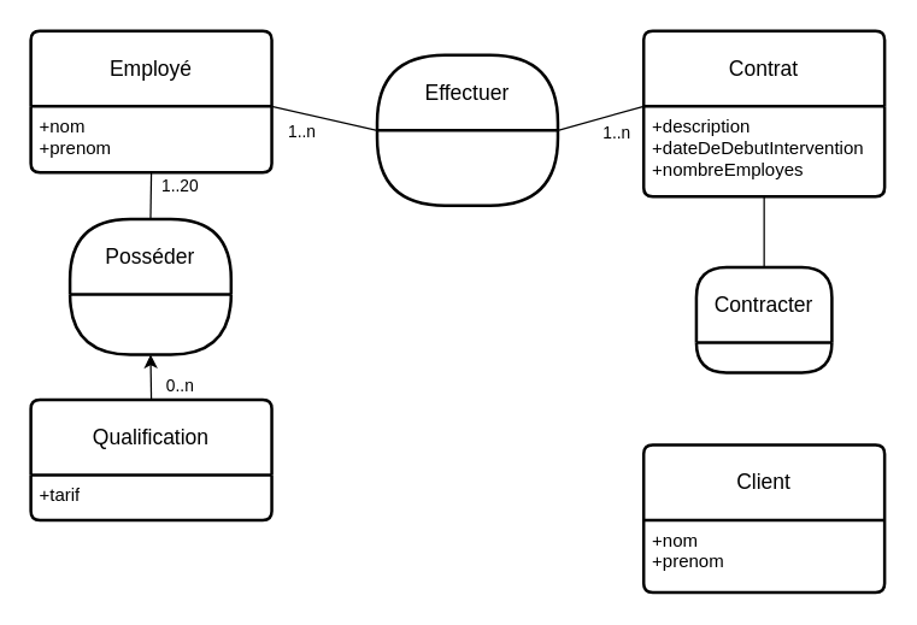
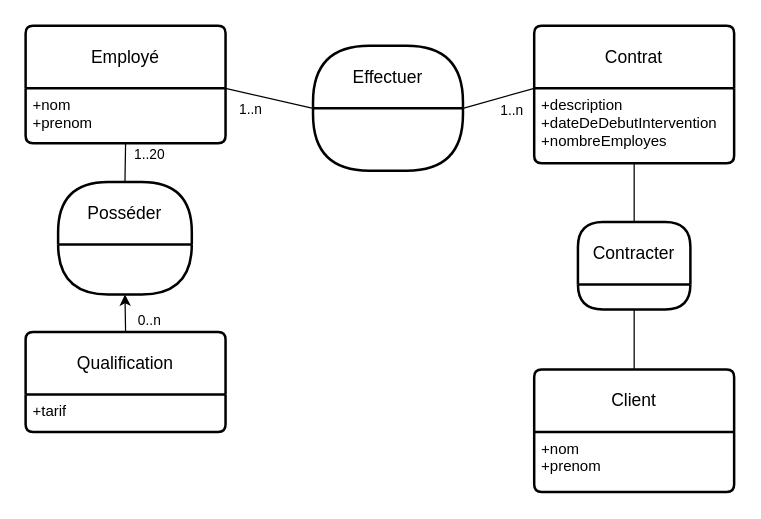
  <mxCell id="0" />
  <mxCell id="1" parent="0" />
  <mxCell id="2" value="Employé" style="swimlane;childLayout=stackLayout;horizontal=1;startSize=50;horizontalStack=0;rounded=1;fontSize=14;fontStyle=0;strokeWidth=2;resizeParent=0;resizeLast=1;shadow=0;dashed=0;align=center;arcSize=4;whiteSpace=wrap;html=1;resizable=1;rotatable=0;expand=1;absoluteArcSize=0;noLabel=0;resizeWidth=0;resizeHeight=0;movableLabel=0;backgroundOutline=0;direction=east;overflow=hidden;swimlaneLine=1;" vertex="1" parent="1"><mxGeometry x="20" y="20" width="160" height="94" as="geometry"><mxRectangle x="180" y="90" width="90" height="50" as="alternateBounds" /></mxGeometry></mxCell>
  <mxCell id="3" value="+nom&lt;br&gt;+prenom" style="align=left;strokeColor=none;fillColor=none;spacingLeft=4;fontSize=12;verticalAlign=top;resizable=1;rotatable=0;part=1;html=1;expand=1;absoluteArcSize=0;noLabel=0;resizeWidth=0;resizeHeight=0;movableLabel=0;backgroundOutline=0;direction=east;overflow=hidden;rounded=1;swimlaneLine=1;" vertex="1" parent="2"><mxGeometry y="50" width="160" height="44" as="geometry" /></mxCell>
  <mxCell id="4" value="Contrat" style="swimlane;childLayout=stackLayout;horizontal=1;startSize=50;horizontalStack=0;rounded=1;fontSize=14;fontStyle=0;strokeWidth=2;resizeParent=0;resizeLast=1;shadow=0;dashed=0;align=center;arcSize=4;whiteSpace=wrap;html=1;resizable=1;rotatable=0;expand=1;absoluteArcSize=0;noLabel=0;resizeWidth=0;resizeHeight=0;movableLabel=0;backgroundOutline=0;direction=east;overflow=hidden;swimlaneLine=1;" vertex="1" parent="1"><mxGeometry x="427" y="20" width="160" height="110" as="geometry" /></mxCell>
  <mxCell id="5" value="+description&lt;br&gt;+dateDeDebutIntervention&lt;br&gt;+nombreEmployes" style="align=left;strokeColor=none;fillColor=none;spacingLeft=4;fontSize=12;verticalAlign=top;resizable=1;rotatable=0;part=1;html=1;expand=1;absoluteArcSize=0;noLabel=0;resizeWidth=0;resizeHeight=0;movableLabel=0;backgroundOutline=0;direction=east;overflow=hidden;rounded=1;swimlaneLine=1;" vertex="1" parent="4"><mxGeometry y="50" width="160" height="60" as="geometry" /></mxCell>
  <mxCell id="6" value="Client" style="swimlane;childLayout=stackLayout;horizontal=1;startSize=50;horizontalStack=0;rounded=1;fontSize=14;fontStyle=0;strokeWidth=2;resizeParent=0;resizeLast=1;shadow=0;dashed=0;align=center;arcSize=4;whiteSpace=wrap;html=1;resizable=1;rotatable=0;expand=1;absoluteArcSize=0;noLabel=0;resizeWidth=0;resizeHeight=0;movableLabel=0;backgroundOutline=0;direction=east;overflow=hidden;swimlaneLine=1;" vertex="1" parent="1"><mxGeometry x="427" y="295" width="160" height="98" as="geometry" /></mxCell>
  <mxCell id="7" value="+nom&lt;br&gt;+prenom" style="align=left;strokeColor=none;fillColor=none;spacingLeft=4;fontSize=12;verticalAlign=top;resizable=1;rotatable=0;part=1;html=1;expand=1;absoluteArcSize=0;noLabel=0;resizeWidth=0;resizeHeight=0;movableLabel=0;backgroundOutline=0;direction=east;overflow=hidden;rounded=1;swimlaneLine=1;" vertex="1" parent="6"><mxGeometry y="50" width="160" height="48" as="geometry" /></mxCell>
  <mxCell id="8" value="Effectuer" style="swimlane;childLayout=stackLayout;horizontal=1;startSize=50;horizontalStack=0;rounded=1;fontSize=14;fontStyle=0;strokeWidth=2;resizeParent=0;resizeLast=1;shadow=0;dashed=0;align=center;arcSize=30;whiteSpace=wrap;html=1;resizable=1;rotatable=0;expand=1;absoluteArcSize=0;noLabel=0;resizeWidth=0;resizeHeight=0;movableLabel=0;backgroundOutline=0;direction=east;overflow=hidden;swimlaneLine=1;strokeOpacity=100;" vertex="1" parent="1"><mxGeometry x="250" y="36" width="120" height="100" as="geometry"><mxRectangle x="400" y="110" width="100" height="50" as="alternateBounds" /></mxGeometry></mxCell>
  <mxCell id="9" value="" style="endArrow=none;html=1;rounded=0;entryX=0;entryY=0.5;entryDx=0;entryDy=0;exitX=1;exitY=0;exitDx=0;exitDy=0;" edge="1" parent="1" source="3" target="8"><mxGeometry relative="1" as="geometry"><mxPoint x="97" y="103" as="sourcePoint" /><mxPoint x="167" y="93" as="targetPoint" /></mxGeometry></mxCell>
  <mxCell id="10" value="1..n" style="edgeLabel;html=1;align=center;verticalAlign=middle;resizable=0;points=[];" vertex="1" connectable="0" parent="9"><mxGeometry x="-0.598" relative="1" as="geometry"><mxPoint x="6" y="13" as="offset" /></mxGeometry></mxCell>
  <mxCell id="11" value="" style="endArrow=none;html=1;rounded=0;entryX=1;entryY=0.5;entryDx=0;entryDy=0;exitX=0;exitY=0;exitDx=0;exitDy=0;" edge="1" parent="1" source="5" target="8"><mxGeometry relative="1" as="geometry"><mxPoint x="407" y="103" as="sourcePoint" /><mxPoint x="347" y="159" as="targetPoint" /></mxGeometry></mxCell>
  <mxCell id="12" value="1..n" style="edgeLabel;html=1;align=center;verticalAlign=middle;resizable=0;points=[];" vertex="1" connectable="0" parent="11"><mxGeometry x="-0.505" y="-1" relative="1" as="geometry"><mxPoint x="-4" y="14" as="offset" /></mxGeometry></mxCell>
  <mxCell id="13" value="Qualification" style="swimlane;childLayout=stackLayout;horizontal=1;startSize=50;horizontalStack=0;rounded=1;fontSize=14;fontStyle=0;strokeWidth=2;resizeParent=0;resizeLast=1;shadow=0;dashed=0;align=center;arcSize=4;whiteSpace=wrap;html=1;resizable=1;rotatable=0;expand=1;absoluteArcSize=0;noLabel=0;resizeWidth=0;resizeHeight=0;movableLabel=0;backgroundOutline=0;direction=east;overflow=hidden;swimlaneLine=1;" vertex="1" parent="1"><mxGeometry x="20" y="265" width="160" height="80" as="geometry"><mxRectangle x="180" y="90" width="90" height="50" as="alternateBounds" /></mxGeometry></mxCell>
  <mxCell id="14" value="+tarif" style="align=left;strokeColor=none;fillColor=none;spacingLeft=4;fontSize=12;verticalAlign=top;resizable=1;rotatable=0;part=1;html=1;expand=1;absoluteArcSize=0;noLabel=0;resizeWidth=0;resizeHeight=0;movableLabel=0;backgroundOutline=0;direction=east;overflow=hidden;rounded=1;swimlaneLine=1;" vertex="1" parent="13"><mxGeometry y="50" width="160" height="30" as="geometry" /></mxCell>
  <mxCell id="15" value="" style="endArrow=none;html=1;rounded=0;exitX=0.5;exitY=1;exitDx=0;exitDy=0;entryX=0.5;entryY=0;entryDx=0;entryDy=0;" edge="1" target="17" parent="1" source="3"><mxGeometry relative="1" as="geometry"><mxPoint x="199" y="231" as="sourcePoint" /><mxPoint x="109" y="343" as="targetPoint" /></mxGeometry></mxCell>
  <mxCell id="16" value="1..20" style="edgeLabel;html=1;align=center;verticalAlign=middle;resizable=0;points=[];" vertex="1" connectable="0" parent="15"><mxGeometry x="-0.621" relative="1" as="geometry"><mxPoint x="19" y="3" as="offset" /></mxGeometry></mxCell>
  <mxCell id="17" value="Posséder" style="swimlane;childLayout=stackLayout;horizontal=1;startSize=50;horizontalStack=0;rounded=1;fontSize=14;fontStyle=0;strokeWidth=2;resizeParent=0;resizeLast=1;shadow=0;dashed=0;align=center;arcSize=30;whiteSpace=wrap;html=1;resizable=1;rotatable=0;expand=1;absoluteArcSize=0;noLabel=0;resizeWidth=0;resizeHeight=0;movableLabel=0;backgroundOutline=0;direction=east;overflow=hidden;swimlaneLine=1;strokeOpacity=100;" vertex="1" parent="1"><mxGeometry x="46" y="145" width="107" height="90" as="geometry"><mxRectangle x="400" y="110" width="100" height="50" as="alternateBounds" /></mxGeometry></mxCell>
  <mxCell id="18" value="" style="endArrow=classic;html=1;rounded=0;exitX=0.5;exitY=0;exitDx=0;exitDy=0;entryX=0.5;entryY=1;entryDx=0;entryDy=0;" edge="1" target="17" parent="1" source="13"><mxGeometry relative="1" as="geometry"><mxPoint x="539" y="233" as="sourcePoint" /><mxPoint x="444" y="223" as="targetPoint" /></mxGeometry></mxCell>
  <mxCell id="19" value="0..n" style="edgeLabel;html=1;align=center;verticalAlign=middle;resizable=0;points=[];" vertex="1" connectable="0" parent="18"><mxGeometry x="-0.354" relative="1" as="geometry"><mxPoint x="19" as="offset" /></mxGeometry></mxCell>
  <mxCell id="20" value="Contracter" style="swimlane;childLayout=stackLayout;horizontal=1;startSize=50;horizontalStack=0;rounded=1;fontSize=14;fontStyle=0;strokeWidth=2;resizeParent=0;resizeLast=1;shadow=0;dashed=0;align=center;arcSize=30;whiteSpace=wrap;html=1;resizable=1;rotatable=0;expand=1;absoluteArcSize=0;noLabel=0;resizeWidth=0;resizeHeight=0;movableLabel=0;backgroundOutline=0;direction=east;overflow=hidden;swimlaneLine=1;strokeOpacity=100;" vertex="1" parent="1"><mxGeometry x="462" y="177" width="90" height="70" as="geometry"><mxRectangle x="400" y="110" width="100" height="50" as="alternateBounds" /></mxGeometry></mxCell>
  <mxCell id="21" value="" style="endArrow=none;html=1;rounded=0;exitX=0.5;exitY=1;exitDx=0;exitDy=0;entryX=0.5;entryY=0;entryDx=0;entryDy=0;" edge="1" target="20" parent="1" source="5"><mxGeometry relative="1" as="geometry"><mxPoint x="207" y="281" as="sourcePoint" /><mxPoint x="117" y="393" as="targetPoint" /></mxGeometry></mxCell>
+ <mxCell id="22" value="" style="endArrow=none;html=1;rounded=0;exitX=0.5;exitY=0;exitDx=0;exitDy=0;entryX=0.5;entryY=1;entryDx=0;entryDy=0;" edge="1" parent="1" source="6" target="20"><mxGeometry relative="1" as="geometry"><mxPoint x="547" y="283" as="sourcePoint" /><mxPoint x="427" y="283" as="targetPoint" /></mxGeometry></mxCell>
